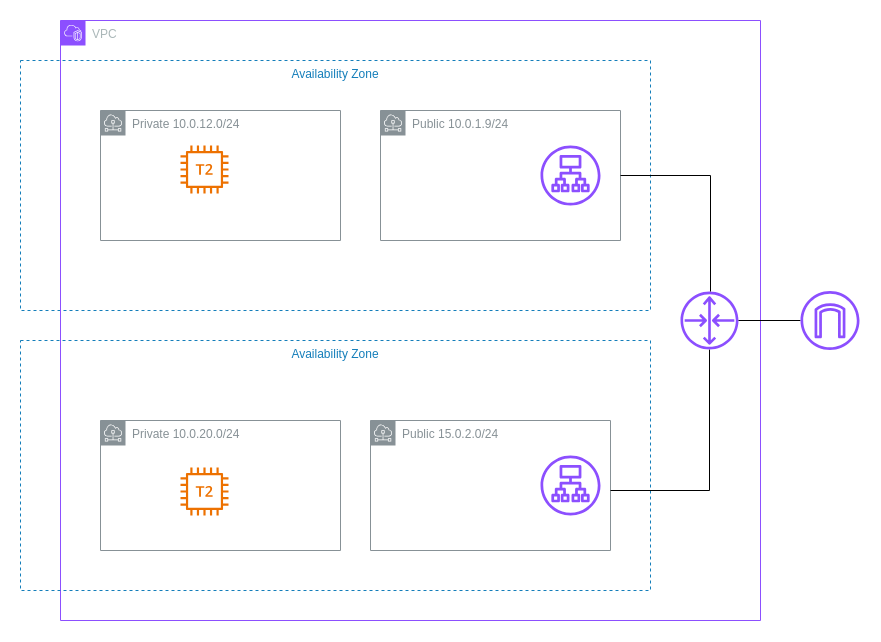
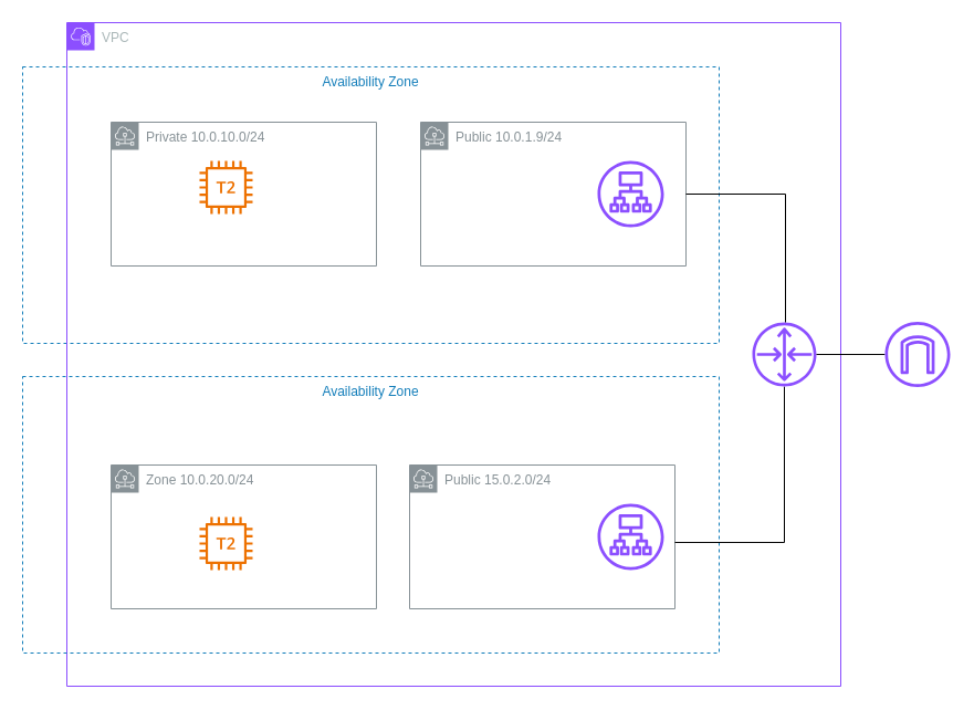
  <mxCell id="0" />
  <mxCell id="1" parent="0" />
  <mxCell id="2" value="Availability Zone" style="fillColor=none;strokeColor=#147EBA;dashed=1;verticalAlign=top;fontStyle=0;fontColor=#147EBA;whiteSpace=wrap;html=1;" vertex="1" parent="1"><mxGeometry x="20" y="60" width="630" height="250" as="geometry" /></mxCell>
  <mxCell id="3" value="VPC" style="points=[[0,0],[0.25,0],[0.5,0],[0.75,0],[1,0],[1,0.25],[1,0.5],[1,0.75],[1,1],[0.75,1],[0.5,1],[0.25,1],[0,1],[0,0.75],[0,0.5],[0,0.25]];outlineConnect=0;gradientColor=none;html=1;whiteSpace=wrap;fontSize=12;fontStyle=0;container=1;pointerEvents=0;collapsible=0;recursiveResize=0;shape=mxgraph.aws4.group;grIcon=mxgraph.aws4.group_vpc2;strokeColor=#8C4FFF;fillColor=none;verticalAlign=top;align=left;spacingLeft=30;fontColor=#AAB7B8;dashed=0;" vertex="1" parent="1"><mxGeometry x="60" y="20" width="700" height="600" as="geometry" /></mxCell>
  <mxCell id="4" value="Availability Zone" style="fillColor=none;strokeColor=#147EBA;dashed=1;verticalAlign=top;fontStyle=0;fontColor=#147EBA;whiteSpace=wrap;html=1;" vertex="1" parent="3"><mxGeometry x="-40" y="320" width="630" height="250" as="geometry" /></mxCell>
  <mxCell id="5" value="Public 15.0.2.0/24" style="sketch=0;outlineConnect=0;gradientColor=none;html=1;whiteSpace=wrap;fontSize=12;fontStyle=0;shape=mxgraph.aws4.group;grIcon=mxgraph.aws4.group_subnet;strokeColor=#879196;fillColor=none;verticalAlign=top;align=left;spacingLeft=30;fontColor=#879196;dashed=0;" vertex="1" parent="3"><mxGeometry x="310" y="400" width="240" height="130" as="geometry" /></mxCell>
- <mxCell id="6" value="Private 10.0.20.0/24" style="sketch=0;outlineConnect=0;gradientColor=none;html=1;whiteSpace=wrap;fontSize=12;fontStyle=0;shape=mxgraph.aws4.group;grIcon=mxgraph.aws4.group_subnet;strokeColor=#879196;fillColor=none;verticalAlign=top;align=left;spacingLeft=30;fontColor=#879196;dashed=0;" vertex="1" parent="3"><mxGeometry x="40" y="400" width="240" height="130" as="geometry" /></mxCell>
+ <mxCell id="6" value="Zone 10.0.20.0/24" style="sketch=0;outlineConnect=0;gradientColor=none;html=1;whiteSpace=wrap;fontSize=12;fontStyle=0;shape=mxgraph.aws4.group;grIcon=mxgraph.aws4.group_subnet;strokeColor=#879196;fillColor=none;verticalAlign=top;align=left;spacingLeft=30;fontColor=#879196;dashed=0;" vertex="1" parent="3"><mxGeometry x="40" y="400" width="240" height="130" as="geometry" /></mxCell>
  <mxCell id="7" value="" style="sketch=0;outlineConnect=0;fontColor=#232F3E;gradientColor=none;fillColor=#8C4FFF;strokeColor=none;dashed=0;verticalLabelPosition=bottom;verticalAlign=top;align=center;html=1;fontSize=12;fontStyle=0;aspect=fixed;pointerEvents=1;shape=mxgraph.aws4.application_load_balancer;" vertex="1" parent="3"><mxGeometry x="480" y="435" width="60" height="60" as="geometry" /></mxCell>
  <mxCell id="8" value="" style="sketch=0;outlineConnect=0;fontColor=#232F3E;gradientColor=none;fillColor=#ED7100;strokeColor=none;dashed=0;verticalLabelPosition=bottom;verticalAlign=top;align=center;html=1;fontSize=12;fontStyle=0;aspect=fixed;pointerEvents=1;shape=mxgraph.aws4.t2_instance;" vertex="1" parent="3"><mxGeometry x="120" y="447" width="48" height="48" as="geometry" /></mxCell>
  <mxCell id="9" style="edgeStyle=orthogonalEdgeStyle;rounded=0;orthogonalLoop=1;jettySize=auto;html=1;endArrow=none;endFill=1;startFill=0;" edge="1" parent="3" source="10" target="5"><mxGeometry relative="1" as="geometry"><Array as="points"><mxPoint x="649" y="470" /></Array></mxGeometry></mxCell>
  <mxCell id="10" value="" style="sketch=0;outlineConnect=0;fontColor=#232F3E;gradientColor=none;fillColor=#8C4FFF;strokeColor=none;dashed=0;verticalLabelPosition=bottom;verticalAlign=top;align=center;html=1;fontSize=12;fontStyle=0;aspect=fixed;pointerEvents=1;shape=mxgraph.aws4.router;" vertex="1" parent="3"><mxGeometry x="620" y="271" width="58" height="58" as="geometry" /></mxCell>
  <mxCell id="11" value="Public 10.0.1.9/24" style="sketch=0;outlineConnect=0;gradientColor=none;html=1;whiteSpace=wrap;fontSize=12;fontStyle=0;shape=mxgraph.aws4.group;grIcon=mxgraph.aws4.group_subnet;strokeColor=#879196;fillColor=none;verticalAlign=top;align=left;spacingLeft=30;fontColor=#879196;dashed=0;" vertex="1" parent="1"><mxGeometry x="380" y="110" width="240" height="130" as="geometry" /></mxCell>
- <mxCell id="12" value="Private 10.0.12.0/24" style="sketch=0;outlineConnect=0;gradientColor=none;html=1;whiteSpace=wrap;fontSize=12;fontStyle=0;shape=mxgraph.aws4.group;grIcon=mxgraph.aws4.group_subnet;strokeColor=#879196;fillColor=none;verticalAlign=top;align=left;spacingLeft=30;fontColor=#879196;dashed=0;" vertex="1" parent="1"><mxGeometry x="100" y="110" width="240" height="130" as="geometry" /></mxCell>
+ <mxCell id="12" value="Private 10.0.10.0/24" style="sketch=0;outlineConnect=0;gradientColor=none;html=1;whiteSpace=wrap;fontSize=12;fontStyle=0;shape=mxgraph.aws4.group;grIcon=mxgraph.aws4.group_subnet;strokeColor=#879196;fillColor=none;verticalAlign=top;align=left;spacingLeft=30;fontColor=#879196;dashed=0;" vertex="1" parent="1"><mxGeometry x="100" y="110" width="240" height="130" as="geometry" /></mxCell>
  <mxCell id="13" style="edgeStyle=orthogonalEdgeStyle;rounded=0;orthogonalLoop=1;jettySize=auto;html=1;endArrow=none;startFill=0;" edge="1" parent="1" source="14" target="10"><mxGeometry relative="1" as="geometry" /></mxCell>
  <mxCell id="14" value="" style="sketch=0;outlineConnect=0;fontColor=#232F3E;gradientColor=none;fillColor=#8C4FFF;strokeColor=none;dashed=0;verticalLabelPosition=bottom;verticalAlign=top;align=center;html=1;fontSize=12;fontStyle=0;aspect=fixed;pointerEvents=1;shape=mxgraph.aws4.internet_gateway;" vertex="1" parent="1"><mxGeometry x="800" y="290.5" width="59" height="59" as="geometry" /></mxCell>
  <mxCell id="15" value="" style="sketch=0;outlineConnect=0;fontColor=#232F3E;gradientColor=none;fillColor=#8C4FFF;strokeColor=none;dashed=0;verticalLabelPosition=bottom;verticalAlign=top;align=center;html=1;fontSize=12;fontStyle=0;aspect=fixed;pointerEvents=1;shape=mxgraph.aws4.application_load_balancer;" vertex="1" parent="1"><mxGeometry x="540" y="145" width="60" height="60" as="geometry" /></mxCell>
  <mxCell id="16" value="" style="sketch=0;outlineConnect=0;fontColor=#232F3E;gradientColor=none;fillColor=#ED7100;strokeColor=none;dashed=0;verticalLabelPosition=bottom;verticalAlign=top;align=center;html=1;fontSize=12;fontStyle=0;aspect=fixed;pointerEvents=1;shape=mxgraph.aws4.t2_instance;" vertex="1" parent="1"><mxGeometry x="180" y="145" width="48" height="48" as="geometry" /></mxCell>
  <mxCell id="17" style="edgeStyle=orthogonalEdgeStyle;rounded=0;orthogonalLoop=1;jettySize=auto;html=1;endArrow=none;startFill=0;" edge="1" parent="1" source="10" target="11"><mxGeometry relative="1" as="geometry"><Array as="points"><mxPoint x="710" y="175" /></Array></mxGeometry></mxCell>
